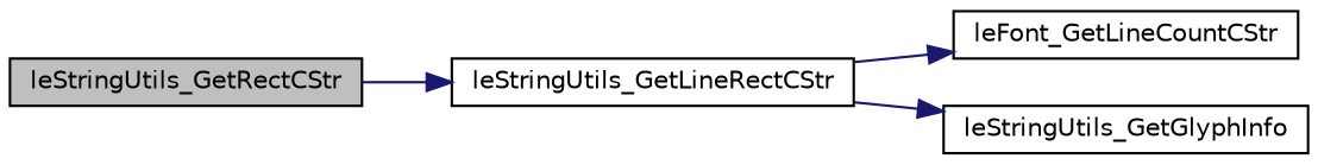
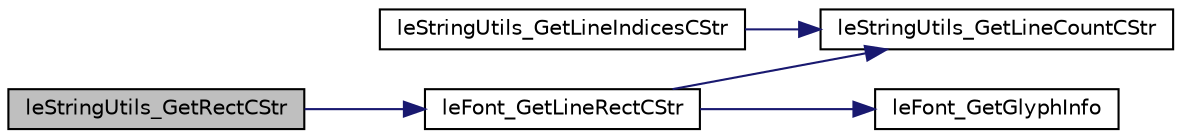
  digraph {
    rankdir=LR
    node [color=black fillcolor=white fontname=Helvetica fontsize=10 shape=record style=filled]
    edge [color=midnightblue fontname=Helvetica fontsize=10 labelfontname=Helvetica labelfontsize=10 style=solid]
    n1 [fillcolor=grey75 fontcolor=black height=0.2 label=leStringUtils_GetRectCStr width=0.4]
-   n2 [height=0.2 label=leStringUtils_GetLineRectCStr width=0.4]
-   n3 [height=0.2 label=leFont_GetLineCountCStr width=0.4]
-   n4 [height=0.2 label=leStringUtils_GetGlyphInfo width=0.4]
+   n2 [height=0.2 label=leFont_GetLineRectCStr width=0.4]
+   n3 [height=0.2 label=leStringUtils_GetLineCountCStr width=0.4]
+   n4 [height=0.2 label=leFont_GetGlyphInfo width=0.4]
+   n5 [height=0.2 label=leStringUtils_GetLineIndicesCStr width=0.4]
    n1 -> n2
    n2 -> n3
    n2 -> n4
+   n5 -> n3
  }
